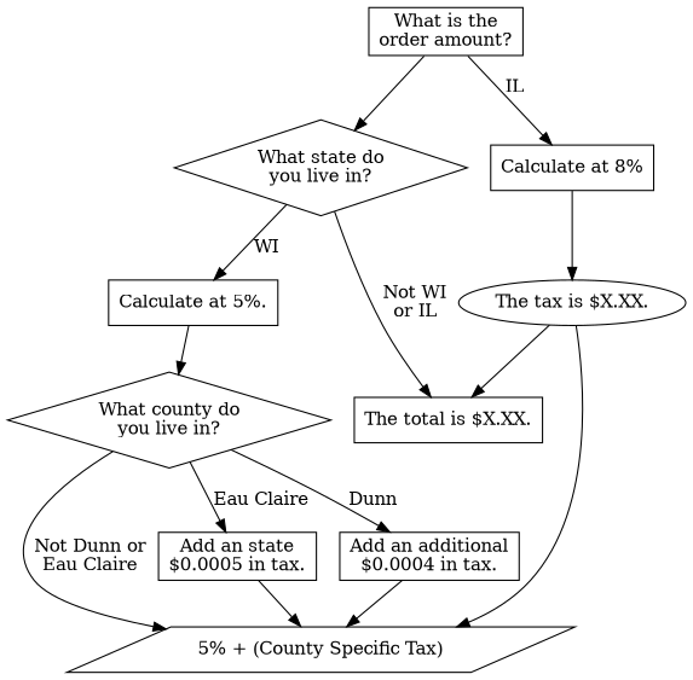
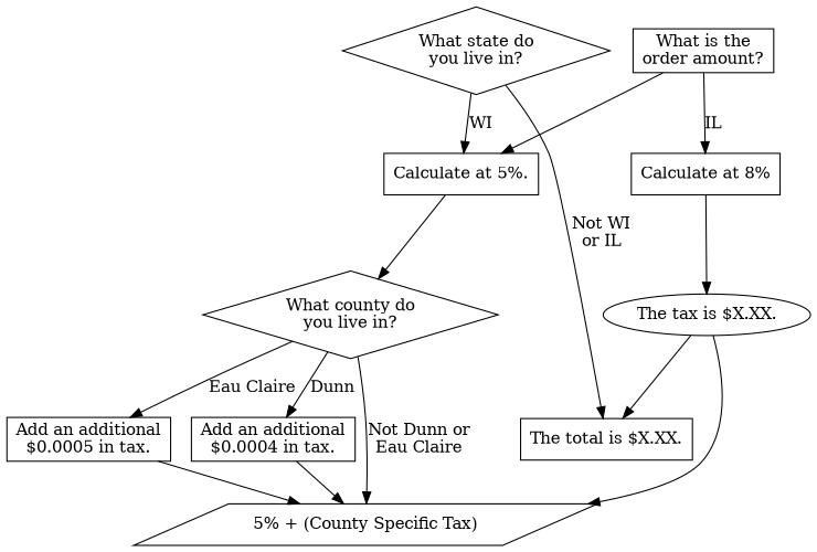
  digraph {
    node [shape=box]
    n1 [label="What is the\norder amount?"]
    n2 [label="What state do\nyou live in?" shape=diamond]
    n3 [label="Calculate at 8%"]
    n4 [label="Calculate at 5%."]
    n5 [label="The total is $X.XX."]
    n6 [label="The tax is $X.XX." shape=ellipse]
    n7 [label="What county do\nyou live in?" shape=diamond]
    n8 [label="5% + (County Specific Tax)" shape=parallelogram]
-   n9 [label="Add an state\n$0.0005 in tax."]
+   n9 [label="Add an additional\n$0.0005 in tax."]
    n10 [label="Add an additional\n$0.0004 in tax."]
-   n1 -> n2
+   n1 -> n4
    n1 -> n3 [label=IL]
    n2 -> n4 [label=WI]
    n2 -> n5 [label="Not WI\nor IL"]
    n3 -> n6
    n4 -> n7
    n6 -> n5
    n6 -> n8
    n7 -> n8 [label="Not Dunn or\nEau Claire"]
    n7 -> n9 [label="Eau Claire"]
    n7 -> n10 [label=Dunn]
    n9 -> n8
    n10 -> n8
  }
